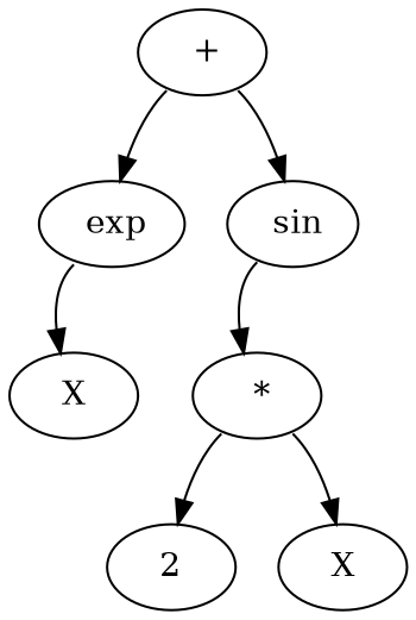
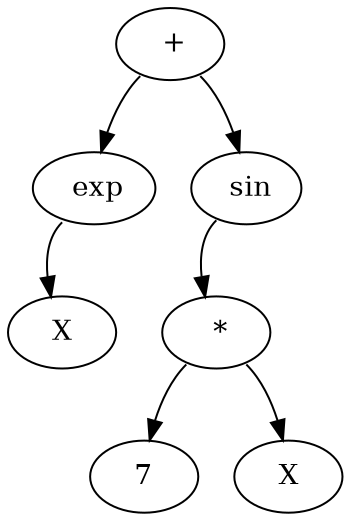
  digraph {
    edge [tailport=sw]
    n1 [label=X]
    n2 [label=" exp"]
    n3 [label=" +"]
    n4 [label=" sin"]
    n5 [label=" *"]
-   n6 [label=2]
+   n6 [label=7]
    n7 [label=X]
    n2 -> n1
    n3 -> n2
    n3 -> n4 [tailport=se]
    n4 -> n5
    n5 -> n6
    n5 -> n7 [tailport=se]
  }
